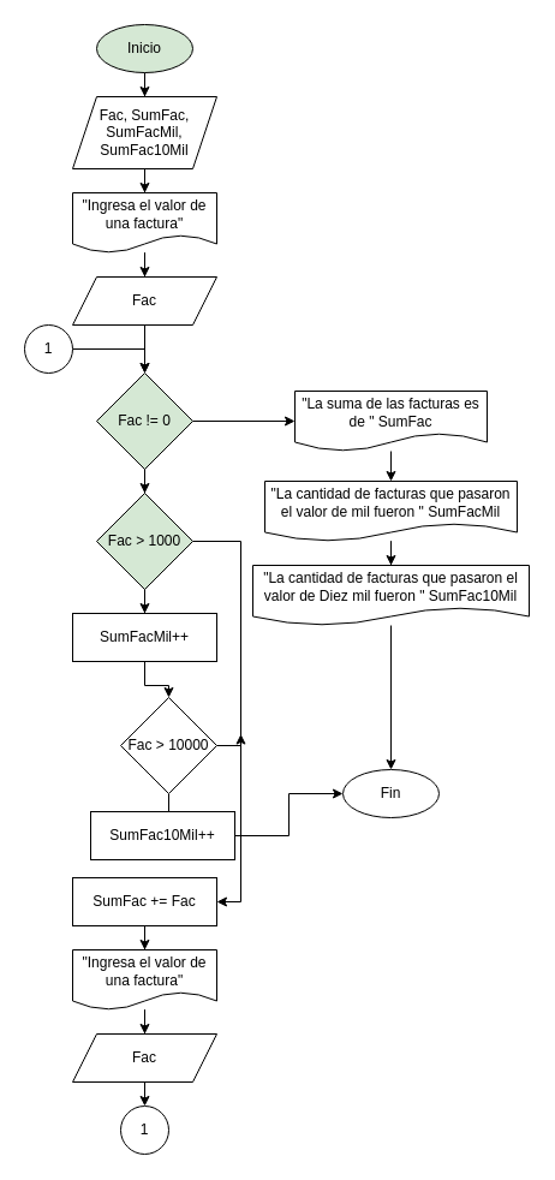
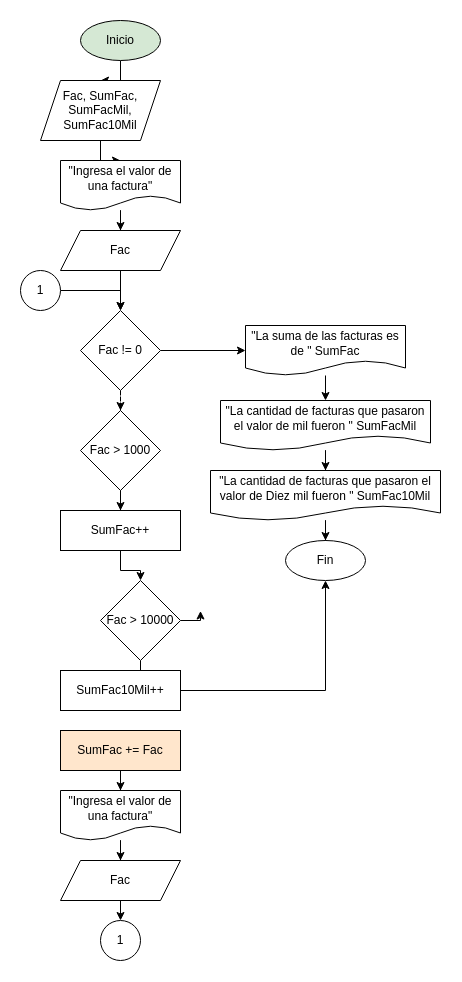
  <mxCell id="0" />
  <mxCell id="1" parent="0" />
  <mxCell id="2" value="" style="edgeStyle=orthogonalEdgeStyle;rounded=0;orthogonalLoop=1;jettySize=auto;html=1;" parent="1" source="3" target="5" edge="1"><mxGeometry relative="1" as="geometry" /></mxCell>
  <mxCell id="3" value="Inicio" style="ellipse;whiteSpace=wrap;html=1;fillColor=#d5e8d4;" parent="1" vertex="1"><mxGeometry x="80" y="20" width="80" height="40" as="geometry" /></mxCell>
  <mxCell id="4" value="" style="edgeStyle=orthogonalEdgeStyle;rounded=0;orthogonalLoop=1;jettySize=auto;html=1;" parent="1" source="5" target="7" edge="1"><mxGeometry relative="1" as="geometry" /></mxCell>
- <mxCell id="5" value="Fac, SumFac, SumFacMil, SumFac10Mil" style="shape=parallelogram;perimeter=parallelogramPerimeter;whiteSpace=wrap;html=1;fixedSize=1;" parent="1" vertex="1"><mxGeometry x="60" y="80" width="120" height="60" as="geometry" /></mxCell>
+ <mxCell id="5" value="Fac, SumFac, SumFacMil, SumFac10Mil" style="shape=parallelogram;perimeter=parallelogramPerimeter;whiteSpace=wrap;html=1;fixedSize=1;" parent="1" vertex="1"><mxGeometry x="40" y="80" width="120" height="60" as="geometry" /></mxCell>
  <mxCell id="6" value="" style="edgeStyle=orthogonalEdgeStyle;rounded=0;orthogonalLoop=1;jettySize=auto;html=1;" parent="1" source="7" target="9" edge="1"><mxGeometry relative="1" as="geometry" /></mxCell>
  <mxCell id="7" value="&quot;Ingresa el valor de una factura&quot;" style="shape=document;whiteSpace=wrap;html=1;boundedLbl=1;" parent="1" vertex="1"><mxGeometry x="60" y="160" width="120" height="50" as="geometry" /></mxCell>
  <mxCell id="8" value="" style="edgeStyle=orthogonalEdgeStyle;rounded=0;orthogonalLoop=1;jettySize=auto;html=1;" parent="1" source="9" target="12" edge="1"><mxGeometry relative="1" as="geometry" /></mxCell>
  <mxCell id="9" value="Fac" style="shape=parallelogram;perimeter=parallelogramPerimeter;whiteSpace=wrap;html=1;fixedSize=1;" parent="1" vertex="1"><mxGeometry x="60" y="230" width="120" height="40" as="geometry" /></mxCell>
- <mxCell id="10" value="" style="edgeStyle=orthogonalEdgeStyle;rounded=0;orthogonalLoop=1;jettySize=auto;html=1;" parent="1" source="12" target="24" edge="1"><mxGeometry relative="1" as="geometry" /></mxCell>
+ <mxCell id="10" value="" style="edgeStyle=orthogonalEdgeStyle;rounded=0;orthogonalLoop=1;jettySize=auto;html=1;dashed=1;" parent="1" source="12" target="24" edge="1"><mxGeometry relative="1" as="geometry" /></mxCell>
  <mxCell id="11" value="" style="edgeStyle=orthogonalEdgeStyle;rounded=0;orthogonalLoop=1;jettySize=auto;html=1;" parent="1" source="12" target="28" edge="1"><mxGeometry relative="1" as="geometry" /></mxCell>
- <mxCell id="12" value="Fac != 0" style="rhombus;whiteSpace=wrap;html=1;fillColor=#d5e8d4;" parent="1" vertex="1"><mxGeometry x="80" y="310" width="80" height="80" as="geometry" /></mxCell>
+ <mxCell id="12" value="Fac != 0" style="rhombus;whiteSpace=wrap;html=1;" parent="1" vertex="1"><mxGeometry x="80" y="310" width="80" height="80" as="geometry" /></mxCell>
  <mxCell id="13" value="" style="edgeStyle=orthogonalEdgeStyle;rounded=0;orthogonalLoop=1;jettySize=auto;html=1;" parent="1" source="14" target="16" edge="1"><mxGeometry relative="1" as="geometry" /></mxCell>
  <mxCell id="14" value="&quot;Ingresa el valor de una factura&quot;" style="shape=document;whiteSpace=wrap;html=1;boundedLbl=1;" parent="1" vertex="1"><mxGeometry x="60" y="790" width="120" height="50" as="geometry" /></mxCell>
  <mxCell id="15" value="" style="edgeStyle=orthogonalEdgeStyle;rounded=0;orthogonalLoop=1;jettySize=auto;html=1;" parent="1" source="16" edge="1"><mxGeometry relative="1" as="geometry"><mxPoint x="120" y="920" as="targetPoint" /></mxGeometry></mxCell>
  <mxCell id="16" value="Fac" style="shape=parallelogram;perimeter=parallelogramPerimeter;whiteSpace=wrap;html=1;fixedSize=1;" parent="1" vertex="1"><mxGeometry x="60" y="860" width="120" height="40" as="geometry" /></mxCell>
  <mxCell id="17" value="" style="edgeStyle=orthogonalEdgeStyle;rounded=0;orthogonalLoop=1;jettySize=auto;html=1;" parent="1" source="18" target="14" edge="1"><mxGeometry relative="1" as="geometry" /></mxCell>
- <mxCell id="18" value="SumFac += Fac" style="rounded=0;whiteSpace=wrap;html=1;" parent="1" vertex="1"><mxGeometry x="60" y="730" width="120" height="40" as="geometry" /></mxCell>
+ <mxCell id="18" value="SumFac += Fac" style="rounded=0;whiteSpace=wrap;html=1;fillColor=#ffe6cc;" parent="1" vertex="1"><mxGeometry x="60" y="730" width="120" height="40" as="geometry" /></mxCell>
  <mxCell id="19" value="1" style="ellipse;whiteSpace=wrap;html=1;aspect=fixed;" parent="1" vertex="1"><mxGeometry x="100" y="920" width="40" height="40" as="geometry" /></mxCell>
  <mxCell id="20" value="" style="edgeStyle=orthogonalEdgeStyle;rounded=0;orthogonalLoop=1;jettySize=auto;html=1;entryX=0.5;entryY=0;entryDx=0;entryDy=0;" parent="1" source="21" target="12" edge="1"><mxGeometry relative="1" as="geometry"><mxPoint x="120" y="290" as="targetPoint" /></mxGeometry></mxCell>
  <mxCell id="21" value="1" style="ellipse;whiteSpace=wrap;html=1;aspect=fixed;" parent="1" vertex="1"><mxGeometry x="20" y="270" width="40" height="40" as="geometry" /></mxCell>
  <mxCell id="22" value="" style="edgeStyle=orthogonalEdgeStyle;rounded=0;orthogonalLoop=1;jettySize=auto;html=1;" parent="1" source="24" target="26" edge="1"><mxGeometry relative="1" as="geometry" /></mxCell>
- <mxCell id="23" value="" style="edgeStyle=orthogonalEdgeStyle;rounded=0;orthogonalLoop=1;jettySize=auto;html=1;entryX=1;entryY=0.5;entryDx=0;entryDy=0;" parent="1" source="24" target="18" edge="1"><mxGeometry relative="1" as="geometry"><mxPoint x="220" y="450" as="targetPoint" /><Array as="points"><mxPoint x="200" y="450" /><mxPoint x="200" y="750" /></Array></mxGeometry></mxCell>
- <mxCell id="24" value="Fac &amp;gt; 1000" style="rhombus;whiteSpace=wrap;html=1;fillColor=#d5e8d4;" parent="1" vertex="1"><mxGeometry x="80" y="410" width="80" height="80" as="geometry" /></mxCell>
+ <mxCell id="24" value="Fac &amp;gt; 1000" style="rhombus;whiteSpace=wrap;html=1;" parent="1" vertex="1"><mxGeometry x="80" y="410" width="80" height="80" as="geometry" /></mxCell>
  <mxCell id="25" value="" style="edgeStyle=orthogonalEdgeStyle;rounded=0;orthogonalLoop=1;jettySize=auto;html=1;" edge="1" parent="1" source="26" target="34"><mxGeometry relative="1" as="geometry" /></mxCell>
- <mxCell id="26" value="SumFacMil++" style="rounded=0;whiteSpace=wrap;html=1;" parent="1" vertex="1"><mxGeometry x="60" y="510" width="120" height="40" as="geometry" /></mxCell>
+ <mxCell id="26" value="SumFac++" style="rounded=0;whiteSpace=wrap;html=1;" parent="1" vertex="1"><mxGeometry x="60" y="510" width="120" height="40" as="geometry" /></mxCell>
  <mxCell id="27" value="" style="edgeStyle=orthogonalEdgeStyle;rounded=0;orthogonalLoop=1;jettySize=auto;html=1;" parent="1" source="28" target="30" edge="1"><mxGeometry relative="1" as="geometry" /></mxCell>
  <mxCell id="28" value="&quot;La suma de las facturas es de &quot; SumFac" style="shape=document;whiteSpace=wrap;html=1;boundedLbl=1;" parent="1" vertex="1"><mxGeometry x="245" y="325" width="160" height="50" as="geometry" /></mxCell>
  <mxCell id="29" value="" style="edgeStyle=orthogonalEdgeStyle;rounded=0;orthogonalLoop=1;jettySize=auto;html=1;" edge="1" parent="1" source="30" target="38"><mxGeometry relative="1" as="geometry" /></mxCell>
  <mxCell id="30" value="&quot;La cantidad de facturas que pasaron el valor de mil fueron &quot; SumFacMil" style="shape=document;whiteSpace=wrap;html=1;boundedLbl=1;" parent="1" vertex="1"><mxGeometry x="220" y="400" width="210" height="50" as="geometry" /></mxCell>
- <mxCell id="31" value="Fin" style="ellipse;whiteSpace=wrap;html=1;" parent="1" vertex="1"><mxGeometry x="285" y="640" width="80" height="40" as="geometry" /></mxCell>
+ <mxCell id="31" value="Fin" style="ellipse;whiteSpace=wrap;html=1;" parent="1" vertex="1"><mxGeometry x="285" y="540" width="80" height="40" as="geometry" /></mxCell>
  <mxCell id="32" value="" style="edgeStyle=orthogonalEdgeStyle;rounded=0;orthogonalLoop=1;jettySize=auto;html=1;" edge="1" parent="1" source="34" target="36"><mxGeometry relative="1" as="geometry" /></mxCell>
  <mxCell id="33" value="" style="edgeStyle=orthogonalEdgeStyle;rounded=0;orthogonalLoop=1;jettySize=auto;html=1;" edge="1" parent="1" source="34"><mxGeometry relative="1" as="geometry"><mxPoint x="200" y="610" as="targetPoint" /></mxGeometry></mxCell>
  <mxCell id="34" value="Fac &amp;gt; 10000" style="rhombus;whiteSpace=wrap;html=1;" vertex="1" parent="1"><mxGeometry x="100" y="580" width="80" height="80" as="geometry" /></mxCell>
  <mxCell id="35" value="" style="edgeStyle=orthogonalEdgeStyle;rounded=0;orthogonalLoop=1;jettySize=auto;html=1;" edge="1" parent="1" source="36" target="31"><mxGeometry relative="1" as="geometry" /></mxCell>
- <mxCell id="36" value="SumFac10Mil++" style="rounded=0;whiteSpace=wrap;html=1;" vertex="1" parent="1"><mxGeometry x="75" y="675" width="120" height="40" as="geometry" /></mxCell>
+ <mxCell id="36" value="SumFac10Mil++" style="rounded=0;whiteSpace=wrap;html=1;" vertex="1" parent="1"><mxGeometry x="60" y="670" width="120" height="40" as="geometry" /></mxCell>
  <mxCell id="37" value="" style="edgeStyle=orthogonalEdgeStyle;rounded=0;orthogonalLoop=1;jettySize=auto;html=1;" edge="1" parent="1" source="38" target="31"><mxGeometry relative="1" as="geometry" /></mxCell>
  <mxCell id="38" value="&quot;La cantidad de facturas que pasaron el valor de Diez mil fueron &quot; SumFac10Mil" style="shape=document;whiteSpace=wrap;html=1;boundedLbl=1;" vertex="1" parent="1"><mxGeometry x="210" y="470" width="230" height="50" as="geometry" /></mxCell>
